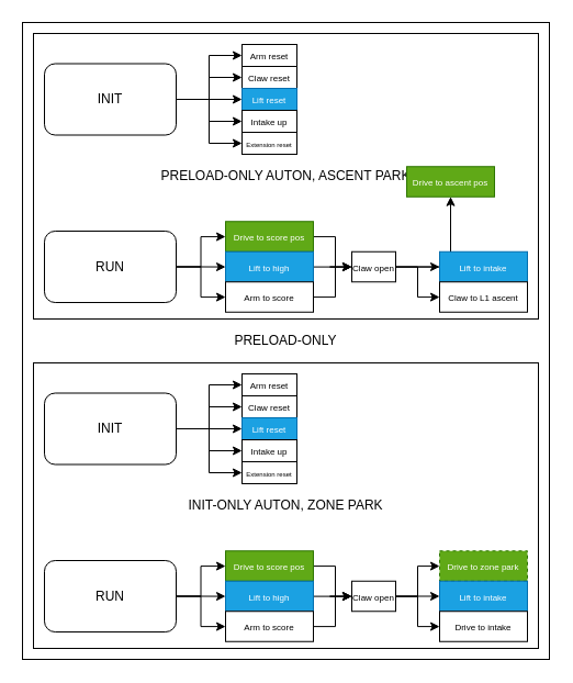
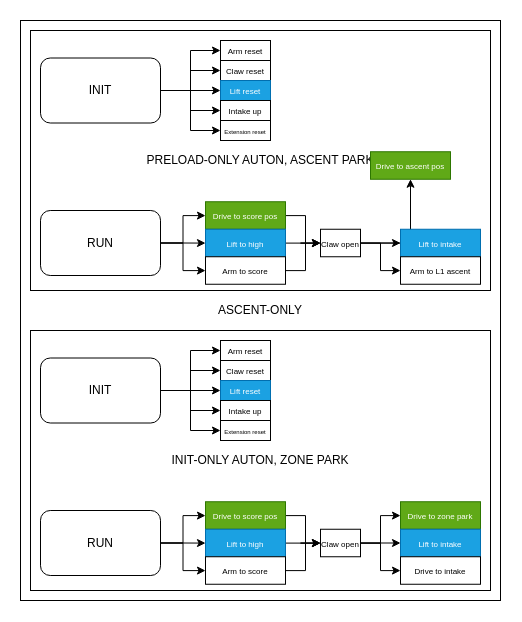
  <mxCell id="0" />
  <mxCell id="1" parent="0" />
- <mxCell id="2" value="PRELOAD-ONLY" style="rounded=0;whiteSpace=wrap;html=1;" parent="1" vertex="1"><mxGeometry x="20" y="20" width="480" height="580" as="geometry" /></mxCell>
+ <mxCell id="2" value="ASCENT-ONLY" style="rounded=0;whiteSpace=wrap;html=1;" parent="1" vertex="1"><mxGeometry x="20" y="20" width="480" height="580" as="geometry" /></mxCell>
  <mxCell id="3" value="PRELOAD-ONLY AUTON, ASCENT PARK" style="rounded=0;whiteSpace=wrap;html=1;" parent="1" vertex="1"><mxGeometry y="30" width="460" height="260" as="geometry" x="30" /></mxCell>
  <mxCell id="4" style="edgeStyle=orthogonalEdgeStyle;rounded=0;orthogonalLoop=1;jettySize=auto;html=1;entryX=0;entryY=0.5;entryDx=0;entryDy=0;" parent="1" source="9" target="10" edge="1"><mxGeometry relative="1" as="geometry" /></mxCell>
  <mxCell id="5" style="edgeStyle=orthogonalEdgeStyle;rounded=0;orthogonalLoop=1;jettySize=auto;html=1;entryX=0;entryY=0.5;entryDx=0;entryDy=0;" parent="1" source="9" target="11" edge="1"><mxGeometry relative="1" as="geometry" /></mxCell>
  <mxCell id="6" style="edgeStyle=orthogonalEdgeStyle;rounded=0;orthogonalLoop=1;jettySize=auto;html=1;entryX=0;entryY=0.5;entryDx=0;entryDy=0;" parent="1" source="9" target="12" edge="1"><mxGeometry relative="1" as="geometry" /></mxCell>
  <mxCell id="7" style="edgeStyle=orthogonalEdgeStyle;rounded=0;orthogonalLoop=1;jettySize=auto;html=1;entryX=0;entryY=0.5;entryDx=0;entryDy=0;" parent="1" source="9" target="13" edge="1"><mxGeometry relative="1" as="geometry" /></mxCell>
  <mxCell id="8" style="edgeStyle=orthogonalEdgeStyle;rounded=0;orthogonalLoop=1;jettySize=auto;html=1;entryX=0;entryY=0.5;entryDx=0;entryDy=0;" parent="1" source="9" target="14" edge="1"><mxGeometry relative="1" as="geometry" /></mxCell>
  <mxCell id="9" value="INIT" style="rounded=1;whiteSpace=wrap;html=1;fontSize=12;glass=0;strokeWidth=1;shadow=0;" parent="1" vertex="1"><mxGeometry x="40" y="57.5" width="120" height="65" as="geometry" /></mxCell>
  <mxCell id="10" value="&lt;font style=&quot;font-size: 8px;&quot;&gt;Arm reset&lt;/font&gt;" style="rounded=0;whiteSpace=wrap;html=1;" parent="1" vertex="1"><mxGeometry x="220" y="40" width="50" height="20" as="geometry" /></mxCell>
  <mxCell id="11" value="&lt;font style=&quot;font-size: 8px;&quot;&gt;Claw reset&lt;/font&gt;" style="rounded=0;whiteSpace=wrap;html=1;" parent="1" vertex="1"><mxGeometry x="220" y="60" width="50" height="20" as="geometry" /></mxCell>
  <mxCell id="12" value="&lt;span style=&quot;font-size: 8px;&quot;&gt;Lift reset&lt;/span&gt;" style="rounded=0;whiteSpace=wrap;html=1;fillColor=#1ba1e2;fontColor=#ffffff;strokeColor=#006EAF;" parent="1" vertex="1"><mxGeometry x="220" y="80" width="50" height="20" as="geometry" /></mxCell>
  <mxCell id="13" value="&lt;span style=&quot;font-size: 8px;&quot;&gt;Intake up&lt;/span&gt;" style="rounded=0;whiteSpace=wrap;html=1;" parent="1" vertex="1"><mxGeometry x="220" y="100" width="50" height="20" as="geometry" /></mxCell>
  <mxCell id="14" value="&lt;font style=&quot;font-size: 6px;&quot;&gt;Extension reset&lt;/font&gt;" style="rounded=0;whiteSpace=wrap;html=1;" parent="1" vertex="1"><mxGeometry x="220" y="120" width="50" height="20" as="geometry" /></mxCell>
  <mxCell id="15" style="edgeStyle=orthogonalEdgeStyle;rounded=0;orthogonalLoop=1;jettySize=auto;html=1;" parent="1" source="18" target="20" edge="1"><mxGeometry relative="1" as="geometry" /></mxCell>
  <mxCell id="16" style="edgeStyle=orthogonalEdgeStyle;rounded=0;orthogonalLoop=1;jettySize=auto;html=1;" parent="1" source="18" target="22" edge="1"><mxGeometry relative="1" as="geometry" /></mxCell>
  <mxCell id="17" style="edgeStyle=orthogonalEdgeStyle;rounded=0;orthogonalLoop=1;jettySize=auto;html=1;" parent="1" source="18" target="24" edge="1"><mxGeometry relative="1" as="geometry" /></mxCell>
  <mxCell id="18" value="RUN" style="rounded=1;whiteSpace=wrap;html=1;fontSize=12;glass=0;strokeWidth=1;shadow=0;" parent="1" vertex="1"><mxGeometry x="40" y="210" width="120" height="65" as="geometry" /></mxCell>
  <mxCell id="19" style="edgeStyle=orthogonalEdgeStyle;rounded=0;orthogonalLoop=1;jettySize=auto;html=1;" parent="1" source="20" target="28" edge="1"><mxGeometry relative="1" as="geometry" /></mxCell>
  <mxCell id="20" value="&lt;span style=&quot;font-size: 8px;&quot;&gt;Drive to score pos&lt;/span&gt;" style="rounded=0;whiteSpace=wrap;html=1;shadow=0;fillColor=#60a917;fontColor=#ffffff;strokeColor=#2D7600;" parent="1" vertex="1"><mxGeometry x="205" y="201.25" width="80" height="27.5" as="geometry" /></mxCell>
  <mxCell id="21" style="edgeStyle=orthogonalEdgeStyle;rounded=0;orthogonalLoop=1;jettySize=auto;html=1;" parent="1" source="22" target="28" edge="1"><mxGeometry relative="1" as="geometry" /></mxCell>
  <mxCell id="22" value="&lt;span style=&quot;font-size: 8px;&quot;&gt;Lift to high&lt;/span&gt;" style="rounded=0;whiteSpace=wrap;html=1;shadow=0;fillColor=#1ba1e2;fontColor=#ffffff;strokeColor=#006EAF;" parent="1" vertex="1"><mxGeometry x="205" y="228.75" width="80" height="27.5" as="geometry" /></mxCell>
  <mxCell id="23" style="edgeStyle=orthogonalEdgeStyle;rounded=0;orthogonalLoop=1;jettySize=auto;html=1;" parent="1" source="24" target="28" edge="1"><mxGeometry relative="1" as="geometry" /></mxCell>
  <mxCell id="24" value="&lt;span style=&quot;font-size: 8px;&quot;&gt;Arm to score&lt;/span&gt;" style="rounded=0;whiteSpace=wrap;html=1;shadow=0;" parent="1" vertex="1"><mxGeometry x="205" y="256.25" width="80" height="27.5" as="geometry" /></mxCell>
  <mxCell id="25" style="edgeStyle=orthogonalEdgeStyle;rounded=0;orthogonalLoop=1;jettySize=auto;html=1;" parent="1" source="28" target="29" edge="1"><mxGeometry relative="1" as="geometry" /></mxCell>
  <mxCell id="26" style="edgeStyle=orthogonalEdgeStyle;rounded=0;orthogonalLoop=1;jettySize=auto;html=1;" parent="1" source="28" target="30" edge="1"><mxGeometry relative="1" as="geometry" /></mxCell>
  <mxCell id="27" style="edgeStyle=orthogonalEdgeStyle;rounded=0;orthogonalLoop=1;jettySize=auto;html=1;" parent="1" source="28" target="31" edge="1"><mxGeometry relative="1" as="geometry" /></mxCell>
  <mxCell id="28" value="&lt;span style=&quot;font-size: 8px;&quot;&gt;Claw open&lt;/span&gt;" style="rounded=0;whiteSpace=wrap;html=1;shadow=0;" parent="1" vertex="1"><mxGeometry x="320" y="228.75" width="40" height="27.5" as="geometry" /></mxCell>
  <mxCell id="29" value="&lt;span style=&quot;font-size: 8px;&quot;&gt;Drive to ascent pos&lt;/span&gt;" style="rounded=0;whiteSpace=wrap;html=1;shadow=0;fillColor=#60a917;fontColor=#ffffff;strokeColor=#2D7600;" parent="1" vertex="1"><mxGeometry x="370" y="151.25" width="80" height="27.5" as="geometry" /></mxCell>
  <mxCell id="30" value="&lt;span style=&quot;font-size: 8px;&quot;&gt;Lift to intake&lt;/span&gt;" style="rounded=0;whiteSpace=wrap;html=1;shadow=0;fillColor=#1ba1e2;fontColor=#ffffff;strokeColor=#006EAF;" parent="1" vertex="1"><mxGeometry x="400" y="228.75" width="80" height="27.5" as="geometry" /></mxCell>
- <mxCell id="31" value="&lt;span style=&quot;font-size: 8px;&quot;&gt;Claw to L1 ascent&lt;/span&gt;" style="rounded=0;whiteSpace=wrap;html=1;shadow=0;" parent="1" vertex="1"><mxGeometry x="400" y="256.25" width="80" height="27.5" as="geometry" /></mxCell>
+ <mxCell id="31" value="&lt;span style=&quot;font-size: 8px;&quot;&gt;Arm to L1 ascent&lt;/span&gt;" style="rounded=0;whiteSpace=wrap;html=1;shadow=0;" parent="1" vertex="1"><mxGeometry x="400" y="256.25" width="80" height="27.5" as="geometry" /></mxCell>
  <mxCell id="32" value="INIT-ONLY AUTON, ZONE PARK" style="rounded=0;whiteSpace=wrap;html=1;" parent="1" vertex="1"><mxGeometry y="330" width="460" height="260" as="geometry" x="30" /></mxCell>
  <mxCell id="33" style="edgeStyle=orthogonalEdgeStyle;rounded=0;orthogonalLoop=1;jettySize=auto;html=1;entryX=0;entryY=0.5;entryDx=0;entryDy=0;" parent="1" source="38" target="39" edge="1"><mxGeometry relative="1" as="geometry" /></mxCell>
  <mxCell id="34" style="edgeStyle=orthogonalEdgeStyle;rounded=0;orthogonalLoop=1;jettySize=auto;html=1;entryX=0;entryY=0.5;entryDx=0;entryDy=0;" parent="1" source="38" target="40" edge="1"><mxGeometry relative="1" as="geometry" /></mxCell>
  <mxCell id="35" style="edgeStyle=orthogonalEdgeStyle;rounded=0;orthogonalLoop=1;jettySize=auto;html=1;entryX=0;entryY=0.5;entryDx=0;entryDy=0;" parent="1" source="38" target="41" edge="1"><mxGeometry relative="1" as="geometry" /></mxCell>
  <mxCell id="36" style="edgeStyle=orthogonalEdgeStyle;rounded=0;orthogonalLoop=1;jettySize=auto;html=1;entryX=0;entryY=0.5;entryDx=0;entryDy=0;" parent="1" source="38" target="42" edge="1"><mxGeometry relative="1" as="geometry" /></mxCell>
  <mxCell id="37" style="edgeStyle=orthogonalEdgeStyle;rounded=0;orthogonalLoop=1;jettySize=auto;html=1;entryX=0;entryY=0.5;entryDx=0;entryDy=0;" parent="1" source="38" target="43" edge="1"><mxGeometry relative="1" as="geometry" /></mxCell>
  <mxCell id="38" value="INIT" style="rounded=1;whiteSpace=wrap;html=1;fontSize=12;glass=0;strokeWidth=1;shadow=0;" parent="1" vertex="1"><mxGeometry x="40" y="357.5" width="120" height="65" as="geometry" /></mxCell>
  <mxCell id="39" value="&lt;font style=&quot;font-size: 8px;&quot;&gt;Arm reset&lt;/font&gt;" style="rounded=0;whiteSpace=wrap;html=1;" parent="1" vertex="1"><mxGeometry x="220" y="340" width="50" height="20" as="geometry" /></mxCell>
  <mxCell id="40" value="&lt;font style=&quot;font-size: 8px;&quot;&gt;Claw reset&lt;/font&gt;" style="rounded=0;whiteSpace=wrap;html=1;" parent="1" vertex="1"><mxGeometry x="220" y="360" width="50" height="20" as="geometry" /></mxCell>
  <mxCell id="41" value="&lt;span style=&quot;font-size: 8px;&quot;&gt;Lift reset&lt;/span&gt;" style="rounded=0;whiteSpace=wrap;html=1;fillColor=#1ba1e2;fontColor=#ffffff;strokeColor=#006EAF;" parent="1" vertex="1"><mxGeometry x="220" y="380" width="50" height="20" as="geometry" /></mxCell>
  <mxCell id="42" value="&lt;span style=&quot;font-size: 8px;&quot;&gt;Intake up&lt;/span&gt;" style="rounded=0;whiteSpace=wrap;html=1;" parent="1" vertex="1"><mxGeometry x="220" y="400" width="50" height="20" as="geometry" /></mxCell>
  <mxCell id="43" value="&lt;font style=&quot;font-size: 6px;&quot;&gt;Extension reset&lt;/font&gt;" style="rounded=0;whiteSpace=wrap;html=1;" parent="1" vertex="1"><mxGeometry x="220" y="420" width="50" height="20" as="geometry" /></mxCell>
  <mxCell id="44" style="edgeStyle=orthogonalEdgeStyle;rounded=0;orthogonalLoop=1;jettySize=auto;html=1;" parent="1" source="47" target="49" edge="1"><mxGeometry relative="1" as="geometry" /></mxCell>
  <mxCell id="45" style="edgeStyle=orthogonalEdgeStyle;rounded=0;orthogonalLoop=1;jettySize=auto;html=1;" parent="1" source="47" target="51" edge="1"><mxGeometry relative="1" as="geometry" /></mxCell>
  <mxCell id="46" style="edgeStyle=orthogonalEdgeStyle;rounded=0;orthogonalLoop=1;jettySize=auto;html=1;" parent="1" source="47" target="53" edge="1"><mxGeometry relative="1" as="geometry" /></mxCell>
  <mxCell id="47" value="RUN" style="rounded=1;whiteSpace=wrap;html=1;fontSize=12;glass=0;strokeWidth=1;shadow=0;" parent="1" vertex="1"><mxGeometry x="40" y="510" width="120" height="65" as="geometry" /></mxCell>
  <mxCell id="48" style="edgeStyle=orthogonalEdgeStyle;rounded=0;orthogonalLoop=1;jettySize=auto;html=1;" parent="1" source="49" target="57" edge="1"><mxGeometry relative="1" as="geometry" /></mxCell>
  <mxCell id="49" value="&lt;span style=&quot;font-size: 8px;&quot;&gt;Drive to score pos&lt;/span&gt;" style="rounded=0;whiteSpace=wrap;html=1;shadow=0;fillColor=#60a917;fontColor=#ffffff;strokeColor=#2D7600;" parent="1" vertex="1"><mxGeometry x="205" y="501.25" width="80" height="27.5" as="geometry" /></mxCell>
  <mxCell id="50" style="edgeStyle=orthogonalEdgeStyle;rounded=0;orthogonalLoop=1;jettySize=auto;html=1;" parent="1" source="51" target="57" edge="1"><mxGeometry relative="1" as="geometry" /></mxCell>
  <mxCell id="51" value="&lt;span style=&quot;font-size: 8px;&quot;&gt;Lift to high&lt;/span&gt;" style="rounded=0;whiteSpace=wrap;html=1;shadow=0;fillColor=#1ba1e2;fontColor=#ffffff;strokeColor=#006EAF;" parent="1" vertex="1"><mxGeometry x="205" y="528.75" width="80" height="27.5" as="geometry" /></mxCell>
  <mxCell id="52" style="edgeStyle=orthogonalEdgeStyle;rounded=0;orthogonalLoop=1;jettySize=auto;html=1;" parent="1" source="53" target="57" edge="1"><mxGeometry relative="1" as="geometry" /></mxCell>
  <mxCell id="53" value="&lt;span style=&quot;font-size: 8px;&quot;&gt;Arm to score&lt;/span&gt;" style="rounded=0;whiteSpace=wrap;html=1;shadow=0;" parent="1" vertex="1"><mxGeometry x="205" y="556.25" width="80" height="27.5" as="geometry" /></mxCell>
  <mxCell id="54" style="edgeStyle=orthogonalEdgeStyle;rounded=0;orthogonalLoop=1;jettySize=auto;html=1;" parent="1" source="57" target="58" edge="1"><mxGeometry relative="1" as="geometry" /></mxCell>
  <mxCell id="55" style="edgeStyle=orthogonalEdgeStyle;rounded=0;orthogonalLoop=1;jettySize=auto;html=1;" parent="1" source="57" target="59" edge="1"><mxGeometry relative="1" as="geometry" /></mxCell>
  <mxCell id="56" style="edgeStyle=orthogonalEdgeStyle;rounded=0;orthogonalLoop=1;jettySize=auto;html=1;" parent="1" source="57" target="60" edge="1"><mxGeometry relative="1" as="geometry" /></mxCell>
  <mxCell id="57" value="&lt;span style=&quot;font-size: 8px;&quot;&gt;Claw open&lt;/span&gt;" style="rounded=0;whiteSpace=wrap;html=1;shadow=0;" parent="1" vertex="1"><mxGeometry x="320" y="528.75" width="40" height="27.5" as="geometry" /></mxCell>
- <mxCell id="58" value="&lt;span style=&quot;font-size: 8px;&quot;&gt;Drive to zone park&lt;/span&gt;" style="rounded=0;whiteSpace=wrap;html=1;shadow=0;fillColor=#60a917;fontColor=#ffffff;strokeColor=#2D7600;dashed=1;" parent="1" vertex="1"><mxGeometry x="400" y="501.25" width="80" height="27.5" as="geometry" /></mxCell>
+ <mxCell id="58" value="&lt;span style=&quot;font-size: 8px;&quot;&gt;Drive to zone park&lt;/span&gt;" style="rounded=0;whiteSpace=wrap;html=1;shadow=0;fillColor=#60a917;fontColor=#ffffff;strokeColor=#2D7600;" parent="1" vertex="1"><mxGeometry x="400" y="501.25" width="80" height="27.5" as="geometry" /></mxCell>
  <mxCell id="59" value="&lt;span style=&quot;font-size: 8px;&quot;&gt;Lift to intake&lt;/span&gt;" style="rounded=0;whiteSpace=wrap;html=1;shadow=0;fillColor=#1ba1e2;fontColor=#ffffff;strokeColor=#006EAF;" parent="1" vertex="1"><mxGeometry x="400" y="528.75" width="80" height="27.5" as="geometry" /></mxCell>
  <mxCell id="60" value="&lt;span style=&quot;font-size: 8px;&quot;&gt;Drive to intake&lt;/span&gt;" style="rounded=0;whiteSpace=wrap;html=1;shadow=0;" parent="1" vertex="1"><mxGeometry x="400" y="556.25" width="80" height="27.5" as="geometry" /></mxCell>
